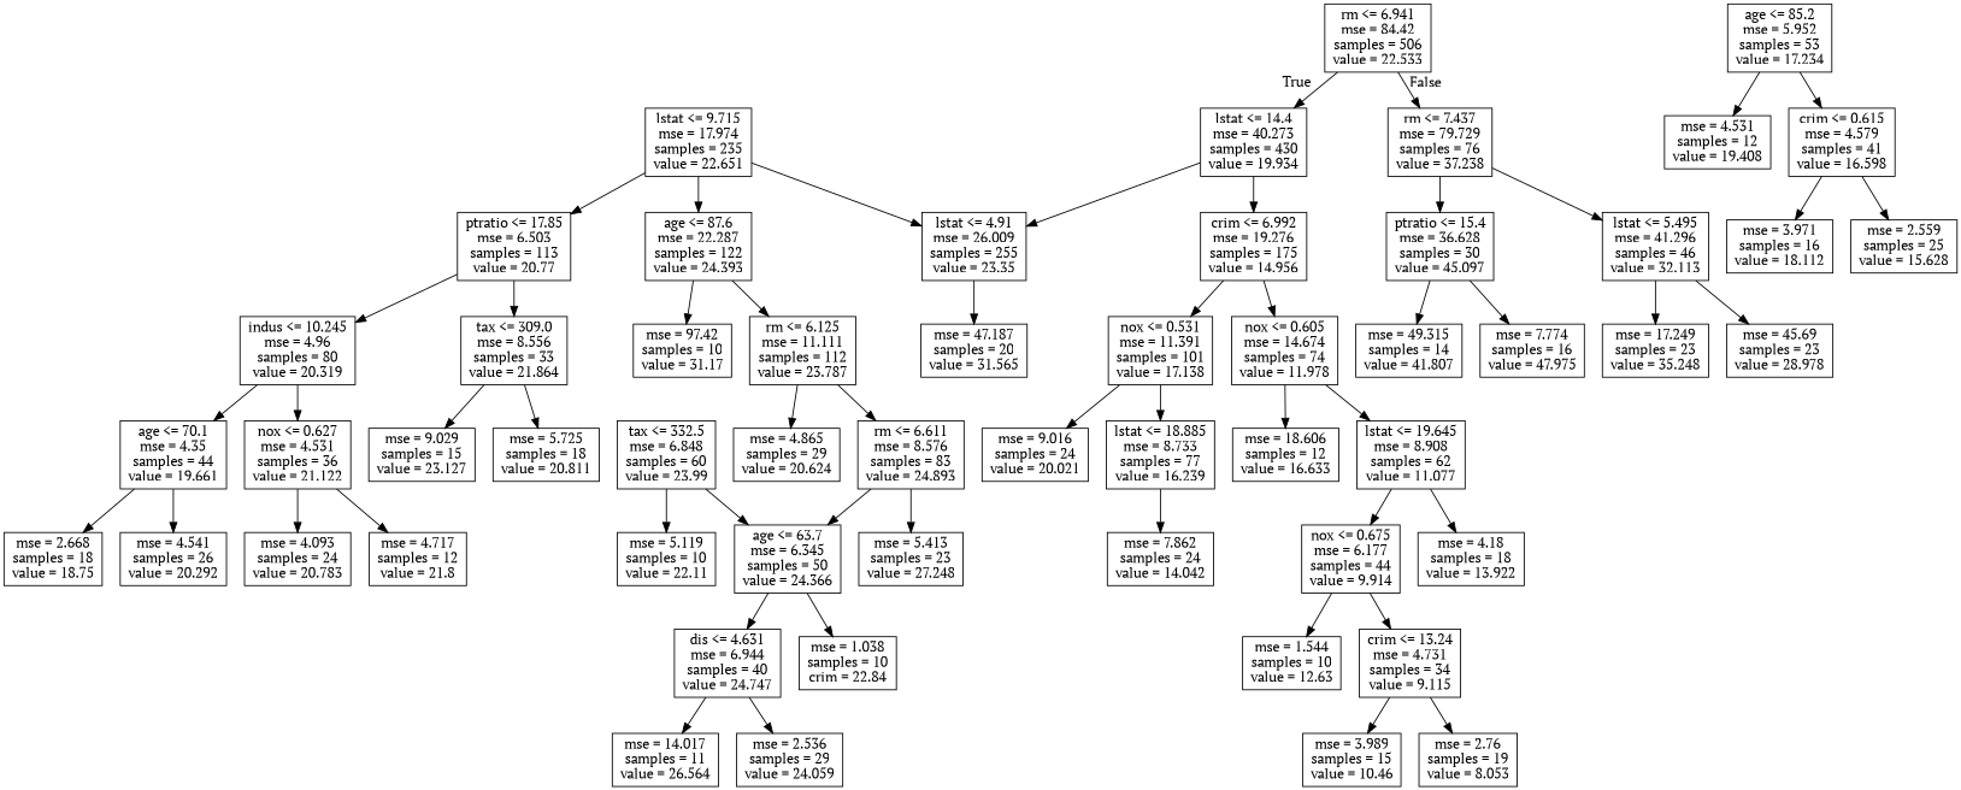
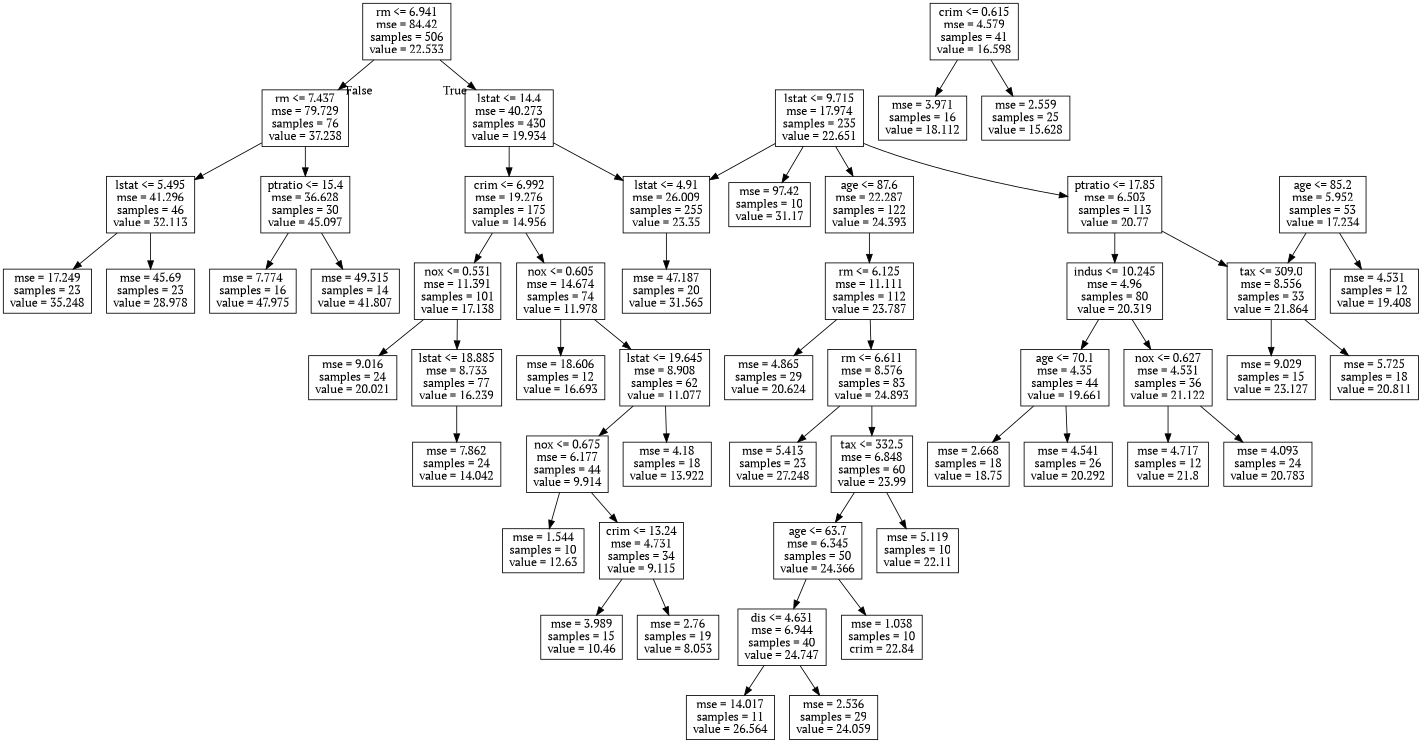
  digraph {
    fontname="PT Serif"
    node [fontname="PT Serif" shape=box]
    edge [fontname="PT Serif"]
    n1 [label="rm <= 6.941\nmse = 84.42\nsamples = 506\nvalue = 22.533"]
    n2 [label="lstat <= 14.4\nmse = 40.273\nsamples = 430\nvalue = 19.934"]
    n3 [label="rm <= 7.437\nmse = 79.729\nsamples = 76\nvalue = 37.238"]
    n4 [label="lstat <= 4.91\nmse = 26.009\nsamples = 255\nvalue = 23.35"]
    n5 [label="crim <= 6.992\nmse = 19.276\nsamples = 175\nvalue = 14.956"]
    n6 [label="lstat <= 5.495\nmse = 41.296\nsamples = 46\nvalue = 32.113"]
    n7 [label="ptratio <= 15.4\nmse = 36.628\nsamples = 30\nvalue = 45.097"]
    n8 [label="mse = 47.187\nsamples = 20\nvalue = 31.565"]
    n9 [label="nox <= 0.531\nmse = 11.391\nsamples = 101\nvalue = 17.138"]
    n10 [label="nox <= 0.605\nmse = 14.674\nsamples = 74\nvalue = 11.978"]
    n11 [label="lstat <= 9.715\nmse = 17.974\nsamples = 235\nvalue = 22.651"]
    n12 [label="age <= 87.6\nmse = 22.287\nsamples = 122\nvalue = 24.393"]
    n13 [label="ptratio <= 17.85\nmse = 6.503\nsamples = 113\nvalue = 20.77"]
    n14 [label="rm <= 6.125\nmse = 11.111\nsamples = 112\nvalue = 23.787"]
    n15 [label="mse = 97.42\nsamples = 10\nvalue = 31.17"]
    n16 [label="tax <= 309.0\nmse = 8.556\nsamples = 33\nvalue = 21.864"]
    n17 [label="indus <= 10.245\nmse = 4.96\nsamples = 80\nvalue = 20.319"]
    n18 [label="mse = 4.865\nsamples = 29\nvalue = 20.624"]
    n19 [label="rm <= 6.611\nmse = 8.576\nsamples = 83\nvalue = 24.893"]
    n20 [label="tax <= 332.5\nmse = 6.848\nsamples = 60\nvalue = 23.99"]
    n21 [label="mse = 5.413\nsamples = 23\nvalue = 27.248"]
    n22 [label="age <= 63.7\nmse = 6.345\nsamples = 50\nvalue = 24.366"]
    n23 [label="mse = 5.119\nsamples = 10\nvalue = 22.11"]
    n24 [label="dis <= 4.631\nmse = 6.944\nsamples = 40\nvalue = 24.747"]
    n25 [label="mse = 1.038\nsamples = 10\ncrim = 22.84"]
    n26 [label="mse = 14.017\nsamples = 11\nvalue = 26.564"]
    n27 [label="mse = 2.536\nsamples = 29\nvalue = 24.059"]
    n28 [label="mse = 9.029\nsamples = 15\nvalue = 23.127"]
    n29 [label="mse = 5.725\nsamples = 18\nvalue = 20.811"]
    n30 [label="age <= 70.1\nmse = 4.35\nsamples = 44\nvalue = 19.661"]
    n31 [label="nox <= 0.627\nmse = 4.531\nsamples = 36\nvalue = 21.122"]
    n32 [label="mse = 4.541\nsamples = 26\nvalue = 20.292"]
    n33 [label="mse = 2.668\nsamples = 18\nvalue = 18.75"]
    n34 [label="mse = 4.093\nsamples = 24\nvalue = 20.783"]
    n35 [label="mse = 4.717\nsamples = 12\nvalue = 21.8"]
    n36 [label="mse = 9.016\nsamples = 24\nvalue = 20.021"]
    n37 [label="lstat <= 18.885\nmse = 8.733\nsamples = 77\nvalue = 16.239"]
-   n38 [label="mse = 18.606\nsamples = 12\nvalue = 16.633"]
+   n38 [label="mse = 18.606\nsamples = 12\nvalue = 16.693"]
    n39 [label="lstat <= 19.645\nmse = 8.908\nsamples = 62\nvalue = 11.077"]
    n40 [label="mse = 7.862\nsamples = 24\nvalue = 14.042"]
    n41 [label="age <= 85.2\nmse = 5.952\nsamples = 53\nvalue = 17.234"]
    n42 [label="mse = 4.531\nsamples = 12\nvalue = 19.408"]
    n43 [label="crim <= 0.615\nmse = 4.579\nsamples = 41\nvalue = 16.598"]
    n44 [label="mse = 3.971\nsamples = 16\nvalue = 18.112"]
    n45 [label="mse = 2.559\nsamples = 25\nvalue = 15.628"]
    n46 [label="mse = 4.18\nsamples = 18\nvalue = 13.922"]
    n47 [label="nox <= 0.675\nmse = 6.177\nsamples = 44\nvalue = 9.914"]
    n48 [label="mse = 1.544\nsamples = 10\nvalue = 12.63"]
    n49 [label="crim <= 13.24\nmse = 4.731\nsamples = 34\nvalue = 9.115"]
    n50 [label="mse = 3.989\nsamples = 15\nvalue = 10.46"]
    n51 [label="mse = 2.76\nsamples = 19\nvalue = 8.053"]
    n52 [label="mse = 17.249\nsamples = 23\nvalue = 35.248"]
    n53 [label="mse = 45.69\nsamples = 23\nvalue = 28.978"]
    n54 [label="mse = 7.774\nsamples = 16\nvalue = 47.975"]
    n55 [label="mse = 49.315\nsamples = 14\nvalue = 41.807"]
    n1 -> n2 [headlabel=True labelangle=45 labeldistance=2.5]
    n1 -> n3 [headlabel=False labelangle=-45 labeldistance=2.5]
    n2 -> n4
    n2 -> n5
    n3 -> n6
    n3 -> n7
    n4 -> n8
    n5 -> n9
    n5 -> n10
    n6 -> n52
    n6 -> n53
    n7 -> n54
    n7 -> n55
    n9 -> n36
    n9 -> n37
    n10 -> n38
    n10 -> n39
    n11 -> n4
    n11 -> n12
    n11 -> n13
    n12 -> n14
-   n12 -> n15
+   n11 -> n15
    n13 -> n16
    n13 -> n17
    n14 -> n18
    n14 -> n19
    n16 -> n28
    n16 -> n29
    n17 -> n30
    n17 -> n31
-   n19 -> n22
+   n19 -> n20
    n19 -> n21
    n20 -> n22
    n20 -> n23
    n22 -> n24
    n22 -> n25
    n24 -> n26
    n24 -> n27
    n30 -> n32
    n30 -> n33
    n31 -> n34
    n31 -> n35
    n37 -> n40
    n39 -> n46
    n39 -> n47
    n41 -> n42
-   n41 -> n43
+   n41 -> n16
    n43 -> n44
    n43 -> n45
    n47 -> n48
    n47 -> n49
    n49 -> n50
    n49 -> n51
  }
